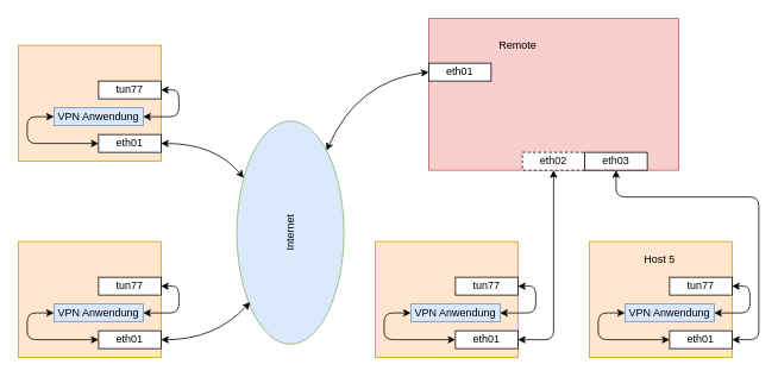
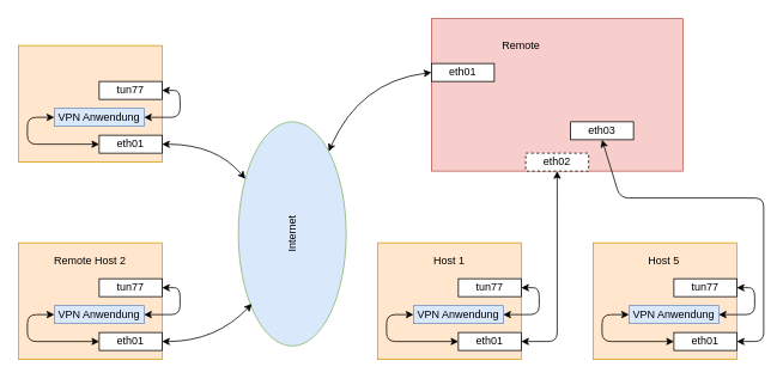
  <mxCell id="0" />
  <mxCell id="1" parent="0" />
  <mxCell id="2" value="" style="rounded=0;whiteSpace=wrap;html=1;fillColor=#f8cecc;strokeColor=#b85450;" parent="1" vertex="1"><mxGeometry x="480" y="20" width="280" height="170" as="geometry" /></mxCell>
  <mxCell id="3" value="Remote" style="text;html=1;strokeColor=none;fillColor=none;align=center;verticalAlign=middle;whiteSpace=wrap;rounded=0;" parent="1" vertex="1"><mxGeometry x="540" y="40" width="80" height="20" as="geometry" /></mxCell>
  <mxCell id="4" value="eth02" style="rounded=0;whiteSpace=wrap;html=1;dashed=1;" parent="1" vertex="1"><mxGeometry x="585" y="170" width="70" height="20" as="geometry" /></mxCell>
  <mxCell id="5" value="Internet" style="ellipse;whiteSpace=wrap;html=1;fillColor=#dae8fc;strokeColor=#82b366;rotation=-90;" parent="1" vertex="1"><mxGeometry x="200" y="200" width="250" height="120" as="geometry" /></mxCell>
  <mxCell id="6" value="eth01" style="rounded=0;whiteSpace=wrap;html=1;" parent="1" vertex="1"><mxGeometry x="480" y="70" width="70" height="20" as="geometry" /></mxCell>
  <mxCell id="7" value="" style="rounded=0;whiteSpace=wrap;html=1;fillColor=#ffe6cc;strokeColor=#d79b00;" parent="1" vertex="1"><mxGeometry x="20" y="50" width="160" height="130" as="geometry" /></mxCell>
  <mxCell id="8" value="tun77" style="rounded=0;whiteSpace=wrap;html=1;" parent="1" vertex="1"><mxGeometry x="110" y="90" width="70" height="20" as="geometry" /></mxCell>
  <mxCell id="9" value="VPN Anwendung" style="rounded=0;whiteSpace=wrap;html=1;fillColor=#dae8fc;strokeColor=#6c8ebf;" parent="1" vertex="1"><mxGeometry x="60" y="120" width="100" height="20" as="geometry" /></mxCell>
  <mxCell id="10" value="" style="endArrow=classic;startArrow=classic;html=1;entryX=1;entryY=0.5;entryDx=0;entryDy=0;exitX=1;exitY=0.5;exitDx=0;exitDy=0;rounded=1;" parent="1" source="9" target="8" edge="1"><mxGeometry width="50" height="50" relative="1" as="geometry"><mxPoint x="330" y="290" as="sourcePoint" /><mxPoint x="380" y="240" as="targetPoint" /><Array as="points"><mxPoint x="200" y="130" /><mxPoint x="200" y="100" /></Array></mxGeometry></mxCell>
  <mxCell id="11" value="eth01" style="rounded=0;whiteSpace=wrap;html=1;" parent="1" vertex="1"><mxGeometry x="110" y="150" width="70" height="20" as="geometry" /></mxCell>
  <mxCell id="12" value="" style="endArrow=classic;startArrow=classic;html=1;entryX=0;entryY=0.5;entryDx=0;entryDy=0;exitX=0;exitY=0.5;exitDx=0;exitDy=0;" parent="1" source="11" target="9" edge="1"><mxGeometry width="50" height="50" relative="1" as="geometry"><mxPoint x="330" y="290" as="sourcePoint" /><mxPoint x="380" y="240" as="targetPoint" /><Array as="points"><mxPoint x="30" y="160" /><mxPoint x="30" y="130" /></Array></mxGeometry></mxCell>
  <mxCell id="13" value="" style="rounded=0;whiteSpace=wrap;html=1;fillColor=#ffe6cc;strokeColor=#d79b00;" parent="1" vertex="1"><mxGeometry x="20" y="270" width="160" height="130" as="geometry" /></mxCell>
+ <mxCell id="14" value="Remote Host 2" style="text;html=1;strokeColor=none;fillColor=none;align=center;verticalAlign=middle;whiteSpace=wrap;rounded=0;" parent="1" vertex="1"><mxGeometry x="55" y="280" width="90" height="20" as="geometry" /></mxCell>
  <mxCell id="15" value="tun77" style="rounded=0;whiteSpace=wrap;html=1;" parent="1" vertex="1"><mxGeometry x="110" y="310" width="70" height="20" as="geometry" /></mxCell>
  <mxCell id="16" value="VPN Anwendung" style="rounded=0;whiteSpace=wrap;html=1;fillColor=#dae8fc;strokeColor=#6c8ebf;" parent="1" vertex="1"><mxGeometry x="60" y="340" width="100" height="20" as="geometry" /></mxCell>
  <mxCell id="17" value="" style="endArrow=classic;startArrow=classic;html=1;entryX=1;entryY=0.5;entryDx=0;entryDy=0;exitX=1;exitY=0.5;exitDx=0;exitDy=0;rounded=1;" parent="1" source="16" target="15" edge="1"><mxGeometry width="50" height="50" relative="1" as="geometry"><mxPoint x="330" y="510" as="sourcePoint" /><mxPoint x="380" y="460" as="targetPoint" /><Array as="points"><mxPoint x="200" y="350" /><mxPoint x="200" y="320" /></Array></mxGeometry></mxCell>
  <mxCell id="18" value="eth01" style="rounded=0;whiteSpace=wrap;html=1;" parent="1" vertex="1"><mxGeometry x="110" y="370" width="70" height="20" as="geometry" /></mxCell>
  <mxCell id="19" value="" style="endArrow=classic;startArrow=classic;html=1;entryX=0;entryY=0.5;entryDx=0;entryDy=0;exitX=0;exitY=0.5;exitDx=0;exitDy=0;" parent="1" source="18" target="16" edge="1"><mxGeometry width="50" height="50" relative="1" as="geometry"><mxPoint x="330" y="510" as="sourcePoint" /><mxPoint x="380" y="460" as="targetPoint" /><Array as="points"><mxPoint x="30" y="380" /><mxPoint x="30" y="350" /></Array></mxGeometry></mxCell>
  <mxCell id="20" value="" style="rounded=0;whiteSpace=wrap;html=1;fillColor=#ffe6cc;strokeColor=#d79b00;" parent="1" vertex="1"><mxGeometry x="420" y="270" width="160" height="130" as="geometry" /></mxCell>
+ <mxCell id="21" value="Host 1" style="text;html=1;strokeColor=none;fillColor=none;align=center;verticalAlign=middle;whiteSpace=wrap;rounded=0;" parent="1" vertex="1"><mxGeometry x="455" y="280" width="90" height="20" as="geometry" /></mxCell>
  <mxCell id="22" value="tun77" style="rounded=0;whiteSpace=wrap;html=1;" parent="1" vertex="1"><mxGeometry x="510" y="310" width="70" height="20" as="geometry" /></mxCell>
  <mxCell id="23" value="VPN Anwendung" style="rounded=0;whiteSpace=wrap;html=1;fillColor=#dae8fc;strokeColor=#6c8ebf;" parent="1" vertex="1"><mxGeometry x="460" y="340" width="100" height="20" as="geometry" /></mxCell>
  <mxCell id="24" value="" style="endArrow=classic;startArrow=classic;html=1;entryX=1;entryY=0.5;entryDx=0;entryDy=0;exitX=1;exitY=0.5;exitDx=0;exitDy=0;rounded=1;" parent="1" source="23" target="22" edge="1"><mxGeometry width="50" height="50" relative="1" as="geometry"><mxPoint x="730" y="510" as="sourcePoint" /><mxPoint x="780" y="460" as="targetPoint" /><Array as="points"><mxPoint x="600" y="350" /><mxPoint x="600" y="320" /></Array></mxGeometry></mxCell>
  <mxCell id="25" value="eth01" style="rounded=0;whiteSpace=wrap;html=1;" parent="1" vertex="1"><mxGeometry x="510" y="370" width="70" height="20" as="geometry" /></mxCell>
  <mxCell id="26" value="" style="endArrow=classic;startArrow=classic;html=1;entryX=0;entryY=0.5;entryDx=0;entryDy=0;exitX=0;exitY=0.5;exitDx=0;exitDy=0;" parent="1" source="25" target="23" edge="1"><mxGeometry width="50" height="50" relative="1" as="geometry"><mxPoint x="730" y="510" as="sourcePoint" /><mxPoint x="780" y="460" as="targetPoint" /><Array as="points"><mxPoint x="430" y="380" /><mxPoint x="430" y="350" /></Array></mxGeometry></mxCell>
  <mxCell id="27" value="" style="rounded=0;whiteSpace=wrap;html=1;fillColor=#ffe6cc;strokeColor=#d79b00;" parent="1" vertex="1"><mxGeometry x="660" y="270" width="160" height="130" as="geometry" /></mxCell>
  <mxCell id="28" value="Host 5" style="text;html=1;strokeColor=none;fillColor=none;align=center;verticalAlign=middle;whiteSpace=wrap;rounded=0;" parent="1" vertex="1"><mxGeometry x="694" y="280" width="90" height="20" as="geometry" /></mxCell>
  <mxCell id="29" value="tun77" style="rounded=0;whiteSpace=wrap;html=1;" parent="1" vertex="1"><mxGeometry x="750" y="310" width="70" height="20" as="geometry" /></mxCell>
  <mxCell id="30" value="VPN Anwendung" style="rounded=0;whiteSpace=wrap;html=1;fillColor=#dae8fc;strokeColor=#6c8ebf;" parent="1" vertex="1"><mxGeometry x="700" y="340" width="100" height="20" as="geometry" /></mxCell>
  <mxCell id="31" value="" style="endArrow=classic;startArrow=classic;html=1;entryX=1;entryY=0.5;entryDx=0;entryDy=0;exitX=1;exitY=0.5;exitDx=0;exitDy=0;rounded=1;" parent="1" source="30" target="29" edge="1"><mxGeometry width="50" height="50" relative="1" as="geometry"><mxPoint x="970" y="510" as="sourcePoint" /><mxPoint x="1020" y="460" as="targetPoint" /><Array as="points"><mxPoint x="840" y="350" /><mxPoint x="840" y="320" /></Array></mxGeometry></mxCell>
  <mxCell id="32" value="eth01" style="rounded=0;whiteSpace=wrap;html=1;" parent="1" vertex="1"><mxGeometry x="750" y="370" width="70" height="20" as="geometry" /></mxCell>
  <mxCell id="33" value="" style="endArrow=classic;startArrow=classic;html=1;entryX=0;entryY=0.5;entryDx=0;entryDy=0;exitX=0;exitY=0.5;exitDx=0;exitDy=0;" parent="1" source="32" target="30" edge="1"><mxGeometry width="50" height="50" relative="1" as="geometry"><mxPoint x="970" y="510" as="sourcePoint" /><mxPoint x="1020" y="460" as="targetPoint" /><Array as="points"><mxPoint x="670" y="380" /><mxPoint x="670" y="350" /></Array></mxGeometry></mxCell>
- <mxCell id="34" value="eth03" style="rounded=0;whiteSpace=wrap;html=1;" parent="1" vertex="1"><mxGeometry x="655" y="170" width="70" height="20" as="geometry" /></mxCell>
+ <mxCell id="34" value="eth03" style="rounded=0;whiteSpace=wrap;html=1;" parent="1" vertex="1"><mxGeometry x="635" y="135" width="70" height="20" as="geometry" /></mxCell>
  <mxCell id="35" value="" style="endArrow=classic;startArrow=classic;html=1;entryX=0.5;entryY=1;entryDx=0;entryDy=0;exitX=1;exitY=0.5;exitDx=0;exitDy=0;" parent="1" source="25" target="4" edge="1"><mxGeometry width="50" height="50" relative="1" as="geometry"><mxPoint x="570" y="270" as="sourcePoint" /><mxPoint x="620" y="220" as="targetPoint" /><Array as="points"><mxPoint x="620" y="380" /><mxPoint x="620" y="220" /></Array></mxGeometry></mxCell>
  <mxCell id="36" value="" style="endArrow=classic;startArrow=classic;html=1;entryX=0.5;entryY=1;entryDx=0;entryDy=0;exitX=1;exitY=0.5;exitDx=0;exitDy=0;" parent="1" source="32" target="34" edge="1"><mxGeometry width="50" height="50" relative="1" as="geometry"><mxPoint x="570" y="270" as="sourcePoint" /><mxPoint x="620" y="220" as="targetPoint" /><Array as="points"><mxPoint x="850" y="380" /><mxPoint x="850" y="220" /><mxPoint x="690" y="220" /></Array></mxGeometry></mxCell>
  <mxCell id="37" value="" style="endArrow=classic;startArrow=classic;html=1;entryX=0;entryY=0.5;entryDx=0;entryDy=0;curved=1;" parent="1" source="5" target="6" edge="1"><mxGeometry width="50" height="50" relative="1" as="geometry"><mxPoint x="570" y="270" as="sourcePoint" /><mxPoint x="620" y="220" as="targetPoint" /><Array as="points"><mxPoint x="400" y="90" /></Array></mxGeometry></mxCell>
  <mxCell id="38" value="" style="endArrow=classic;startArrow=classic;html=1;exitX=1;exitY=0.5;exitDx=0;exitDy=0;curved=1;" parent="1" source="11" target="5" edge="1"><mxGeometry width="50" height="50" relative="1" as="geometry"><mxPoint x="570" y="270" as="sourcePoint" /><mxPoint x="620" y="220" as="targetPoint" /><Array as="points"><mxPoint x="240" y="160" /></Array></mxGeometry></mxCell>
  <mxCell id="39" value="" style="endArrow=classic;startArrow=classic;html=1;exitX=1;exitY=0.5;exitDx=0;exitDy=0;curved=1;entryX=0.188;entryY=0.125;entryDx=0;entryDy=0;entryPerimeter=0;" parent="1" source="18" target="5" edge="1"><mxGeometry width="50" height="50" relative="1" as="geometry"><mxPoint x="570" y="270" as="sourcePoint" /><mxPoint x="620" y="220" as="targetPoint" /><Array as="points"><mxPoint x="240" y="380" /></Array></mxGeometry></mxCell>
